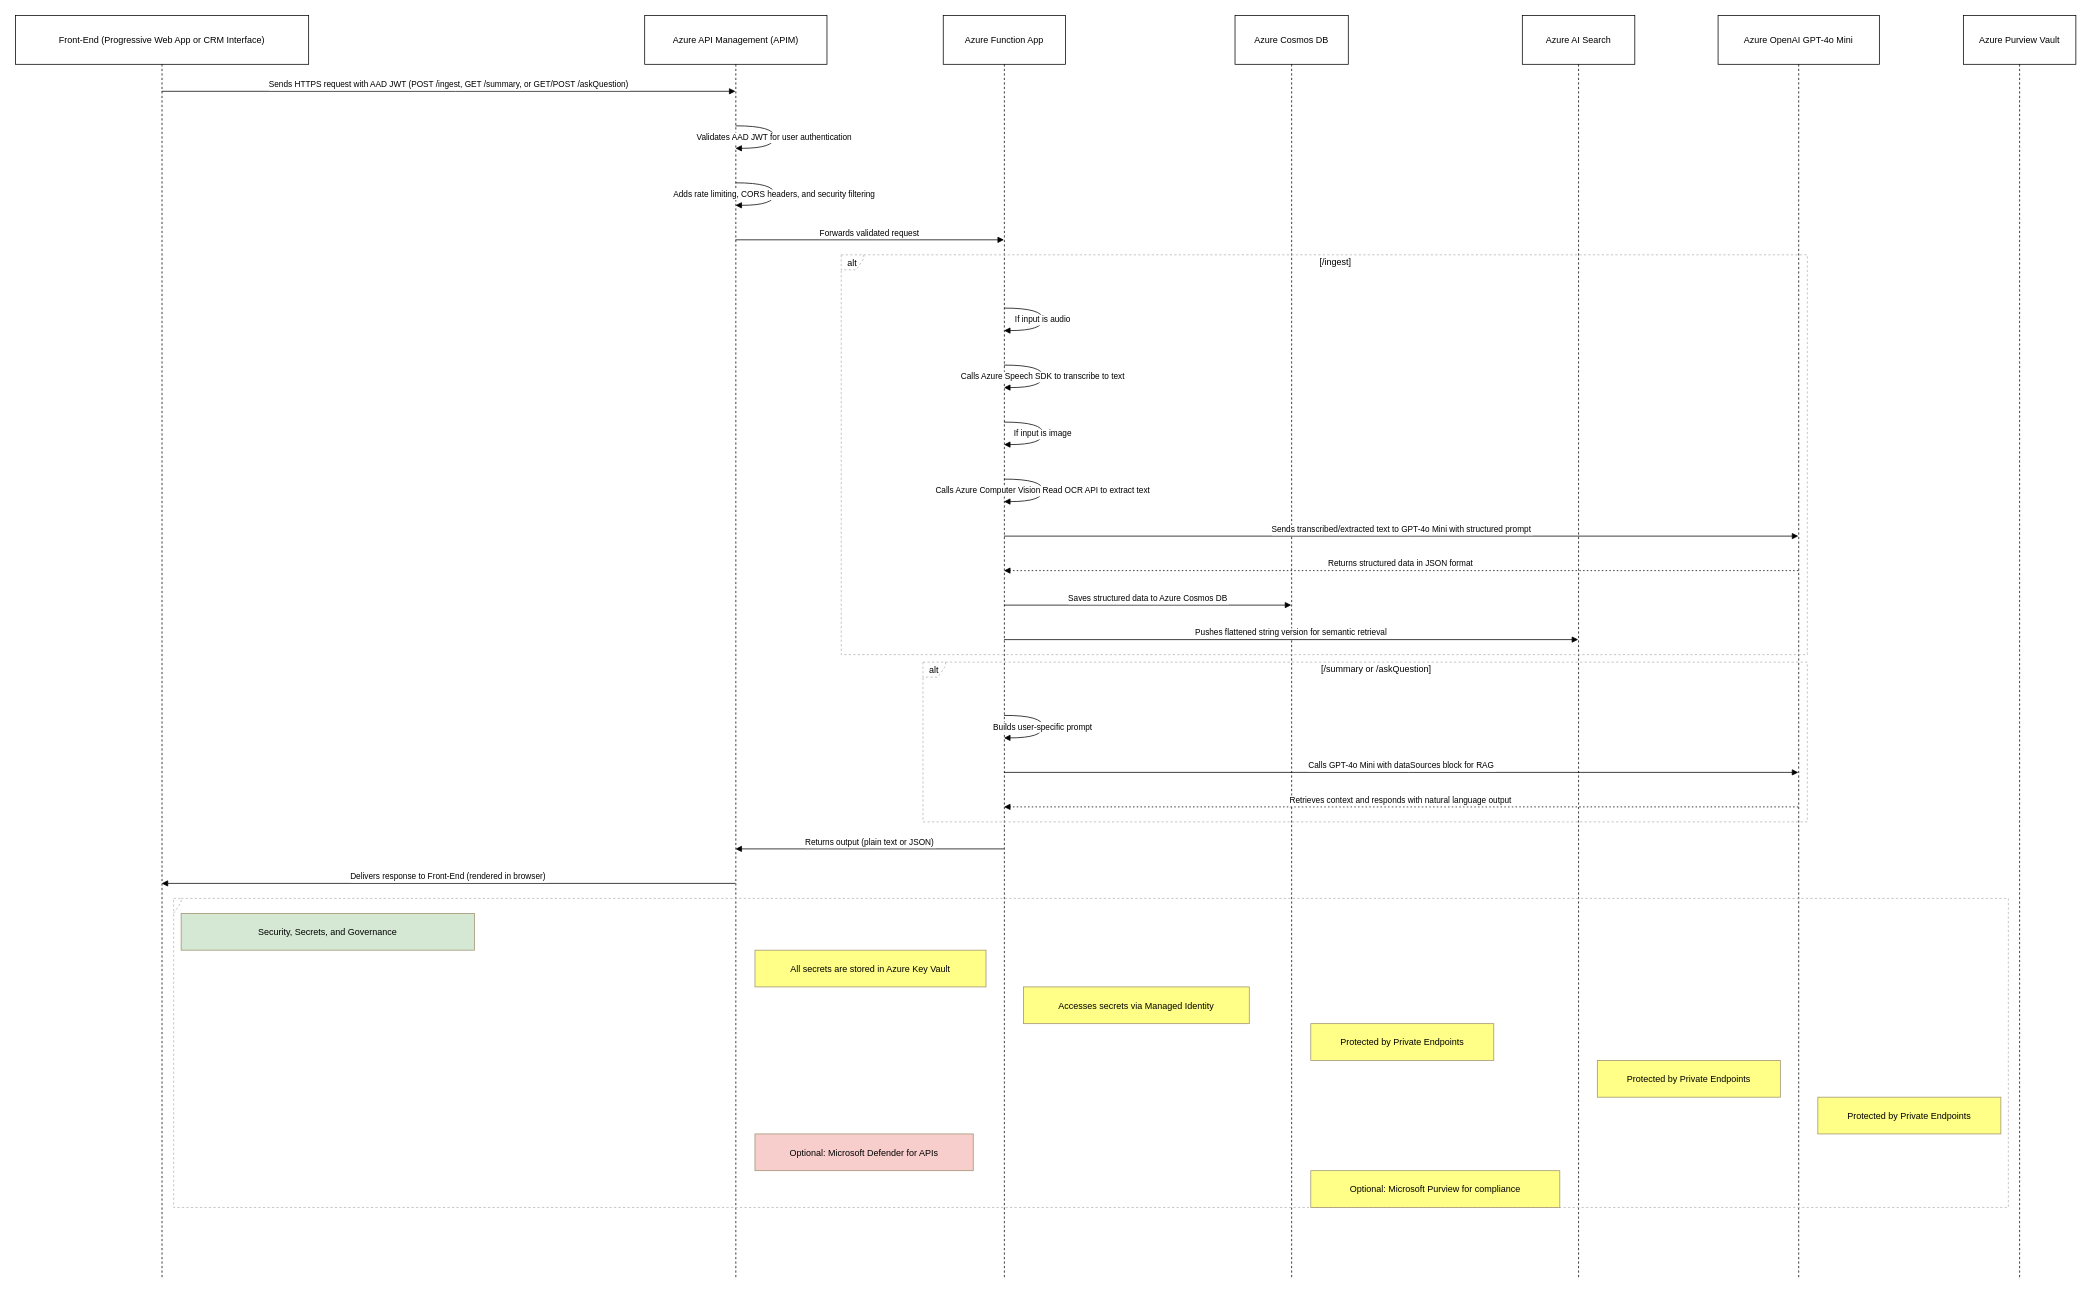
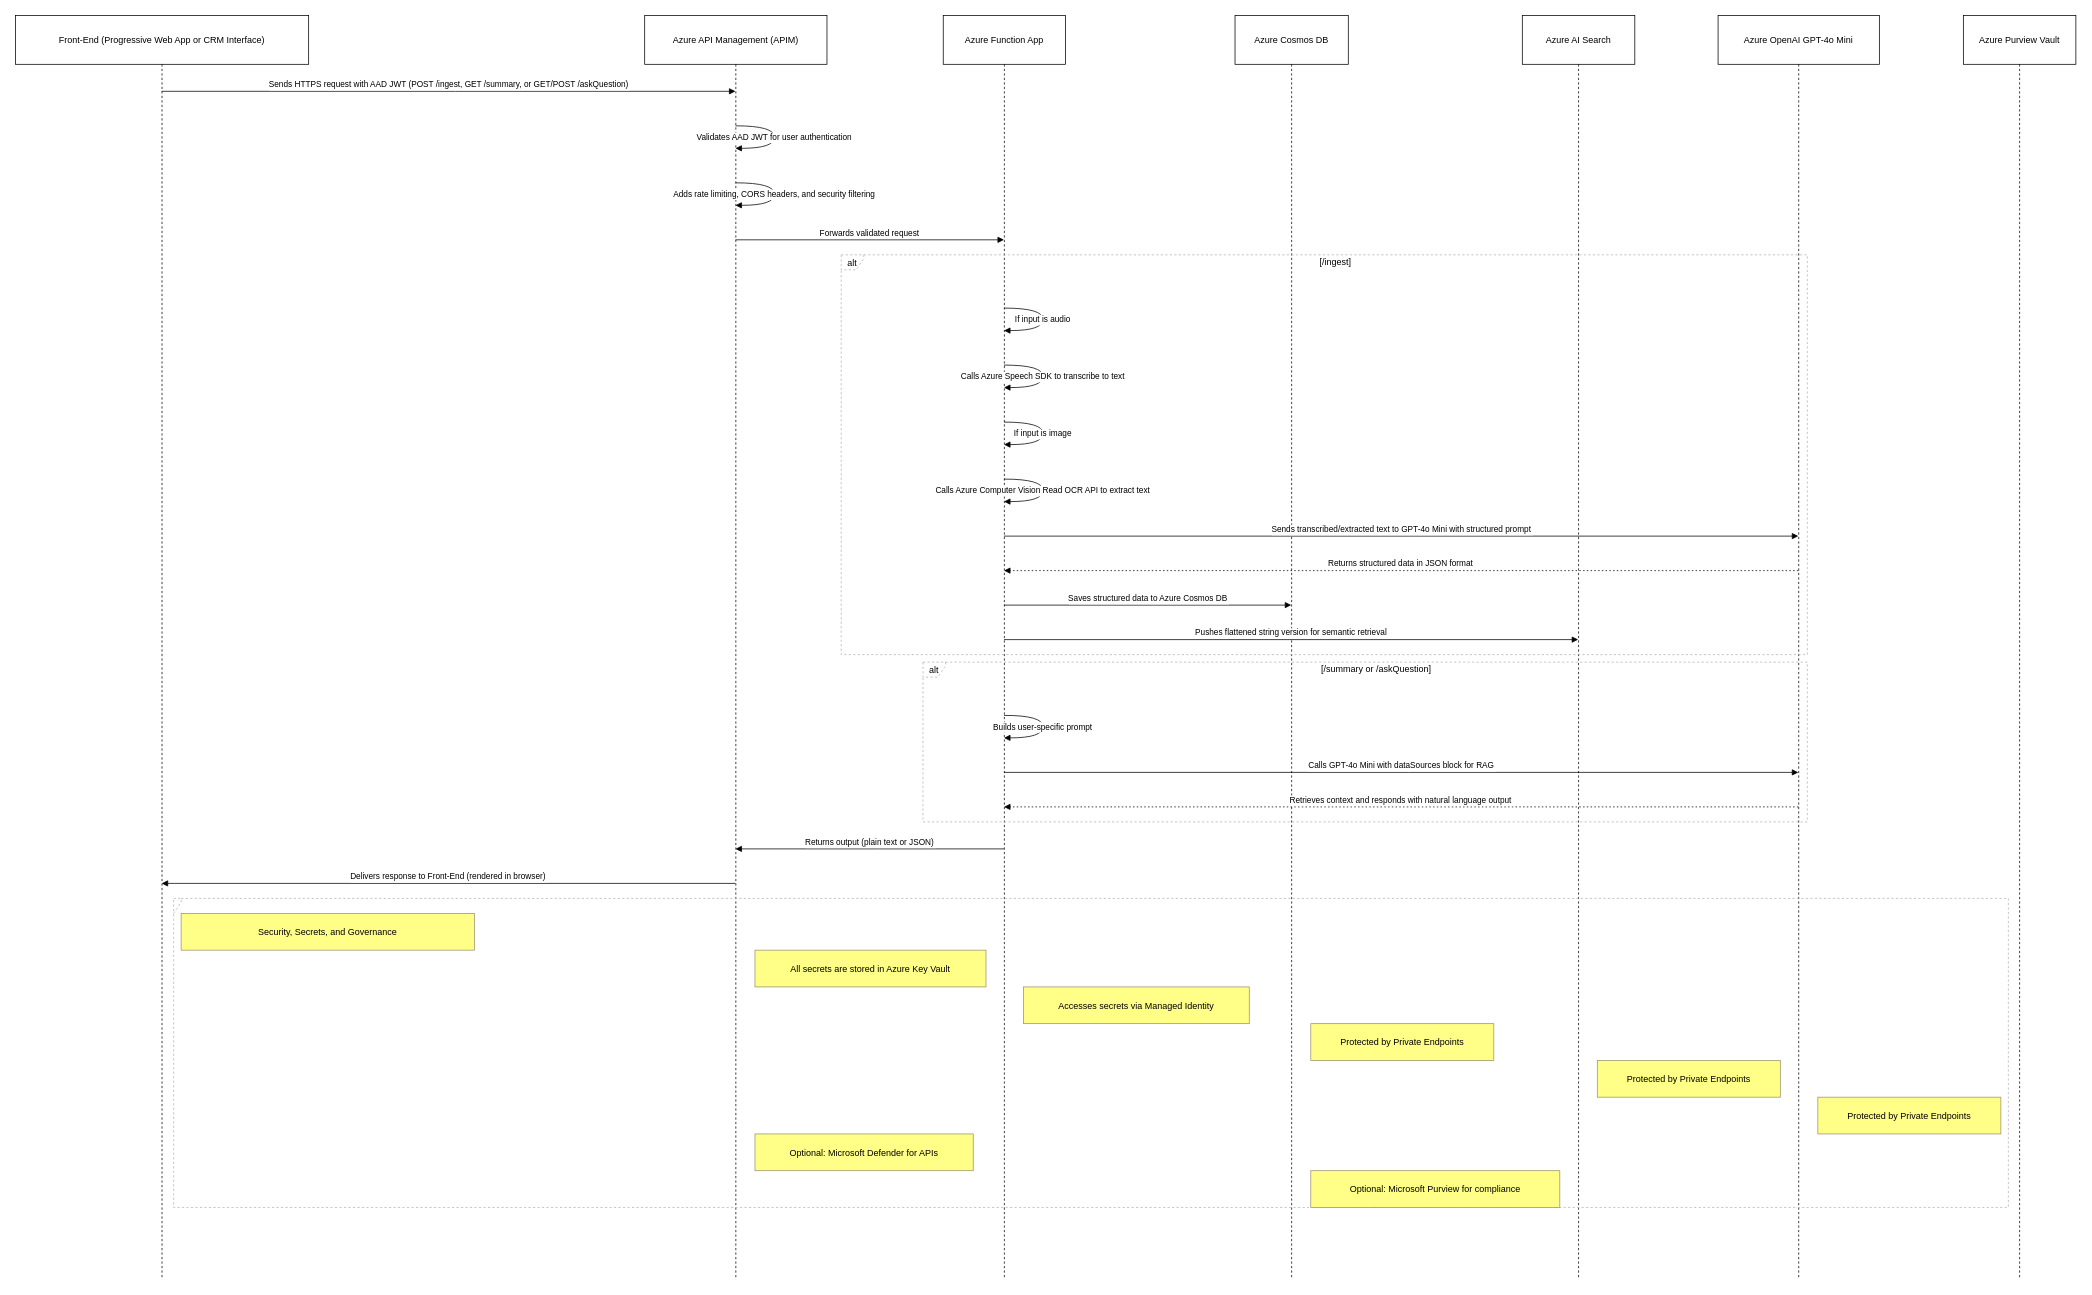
  <mxCell id="0" />
  <mxCell id="1" parent="0" />
  <mxCell id="2" value="Front-End (Progressive Web App or CRM Interface)" style="shape=umlLifeline;perimeter=lifelinePerimeter;whiteSpace=wrap;container=1;dropTarget=0;collapsible=0;recursiveResize=0;outlineConnect=0;portConstraint=eastwest;newEdgeStyle={&quot;edgeStyle&quot;:&quot;elbowEdgeStyle&quot;,&quot;elbow&quot;:&quot;vertical&quot;,&quot;curved&quot;:0,&quot;rounded&quot;:0};size=65;" vertex="1" parent="1"><mxGeometry width="391" height="1684" as="geometry" x="20" y="20" /></mxCell>
  <mxCell id="3" value="Azure API Management (APIM)" style="shape=umlLifeline;perimeter=lifelinePerimeter;whiteSpace=wrap;container=1;dropTarget=0;collapsible=0;recursiveResize=0;outlineConnect=0;portConstraint=eastwest;newEdgeStyle={&quot;edgeStyle&quot;:&quot;elbowEdgeStyle&quot;,&quot;elbow&quot;:&quot;vertical&quot;,&quot;curved&quot;:0,&quot;rounded&quot;:0};size=65;" vertex="1" parent="1"><mxGeometry x="859" width="243" height="1684" as="geometry" y="20" /></mxCell>
  <mxCell id="4" value="Azure Function App" style="shape=umlLifeline;perimeter=lifelinePerimeter;whiteSpace=wrap;container=1;dropTarget=0;collapsible=0;recursiveResize=0;outlineConnect=0;portConstraint=eastwest;newEdgeStyle={&quot;edgeStyle&quot;:&quot;elbowEdgeStyle&quot;,&quot;elbow&quot;:&quot;vertical&quot;,&quot;curved&quot;:0,&quot;rounded&quot;:0};size=65;" vertex="1" parent="1"><mxGeometry x="1257" width="163" height="1684" as="geometry" y="20" /></mxCell>
  <mxCell id="5" value="Azure Cosmos DB" style="shape=umlLifeline;perimeter=lifelinePerimeter;whiteSpace=wrap;container=1;dropTarget=0;collapsible=0;recursiveResize=0;outlineConnect=0;portConstraint=eastwest;newEdgeStyle={&quot;edgeStyle&quot;:&quot;elbowEdgeStyle&quot;,&quot;elbow&quot;:&quot;vertical&quot;,&quot;curved&quot;:0,&quot;rounded&quot;:0};size=65;" vertex="1" parent="1"><mxGeometry x="1646" width="151" height="1684" as="geometry" y="20" /></mxCell>
  <mxCell id="6" value="Azure AI Search" style="shape=umlLifeline;perimeter=lifelinePerimeter;whiteSpace=wrap;container=1;dropTarget=0;collapsible=0;recursiveResize=0;outlineConnect=0;portConstraint=eastwest;newEdgeStyle={&quot;edgeStyle&quot;:&quot;elbowEdgeStyle&quot;,&quot;elbow&quot;:&quot;vertical&quot;,&quot;curved&quot;:0,&quot;rounded&quot;:0};size=65;" vertex="1" parent="1"><mxGeometry x="2029" width="150" height="1684" as="geometry" y="20" /></mxCell>
  <mxCell id="7" value="Azure OpenAI GPT-4o Mini" style="shape=umlLifeline;perimeter=lifelinePerimeter;whiteSpace=wrap;container=1;dropTarget=0;collapsible=0;recursiveResize=0;outlineConnect=0;portConstraint=eastwest;newEdgeStyle={&quot;edgeStyle&quot;:&quot;elbowEdgeStyle&quot;,&quot;elbow&quot;:&quot;vertical&quot;,&quot;curved&quot;:0,&quot;rounded&quot;:0};size=65;" vertex="1" parent="1"><mxGeometry x="2290" width="215" height="1684" as="geometry" y="20" /></mxCell>
  <mxCell id="8" value="Azure Purview Vault" style="shape=umlLifeline;perimeter=lifelinePerimeter;whiteSpace=wrap;container=1;dropTarget=0;collapsible=0;recursiveResize=0;outlineConnect=0;portConstraint=eastwest;newEdgeStyle={&quot;edgeStyle&quot;:&quot;elbowEdgeStyle&quot;,&quot;elbow&quot;:&quot;vertical&quot;,&quot;curved&quot;:0,&quot;rounded&quot;:0};size=65;" vertex="1" parent="1"><mxGeometry x="2617" width="150" height="1684" as="geometry" y="20" /></mxCell>
  <mxCell id="9" value="alt" style="shape=umlFrame;dashed=1;pointerEvents=0;dropTarget=0;strokeColor=#B3B3B3;height=20;width=30" vertex="1" parent="1"><mxGeometry x="1121" y="339" width="1288" height="533" as="geometry" /></mxCell>
  <mxCell id="10" value="[/ingest]" style="text;strokeColor=none;fillColor=none;align=center;verticalAlign=middle;whiteSpace=wrap;" vertex="1" parent="9"><mxGeometry x="30" width="1258" height="20" as="geometry" /></mxCell>
  <mxCell id="11" value="alt" style="shape=umlFrame;dashed=1;pointerEvents=0;dropTarget=0;strokeColor=#B3B3B3;height=20;width=30" vertex="1" parent="1"><mxGeometry x="1230" y="882" width="1179" height="213" as="geometry" /></mxCell>
  <mxCell id="12" value="[/summary or /askQuestion]" style="text;strokeColor=none;fillColor=none;align=center;verticalAlign=middle;whiteSpace=wrap;" vertex="1" parent="11"><mxGeometry x="30" width="1149" height="20" as="geometry" /></mxCell>
  <mxCell id="13" value="" style="shape=umlFrame;dashed=1;pointerEvents=0;dropTarget=0;strokeColor=#B3B3B3;height=20;width=0" vertex="1" parent="1"><mxGeometry x="231" y="1197" width="2446" height="412" as="geometry" /></mxCell>
  <mxCell id="14" value="" style="text;strokeColor=none;fillColor=none;align=center;verticalAlign=middle;whiteSpace=wrap;" vertex="1" parent="13"><mxGeometry width="2446" height="20" as="geometry" /></mxCell>
  <mxCell id="15" value="Sends HTTPS request with AAD JWT (POST /ingest, GET /summary, or GET/POST /askQuestion)" style="verticalAlign=bottom;edgeStyle=elbowEdgeStyle;elbow=vertical;curved=0;rounded=0;endArrow=block;" edge="1" parent="1" source="2" target="3"><mxGeometry relative="1" as="geometry"><Array as="points"><mxPoint x="607" y="121" /></Array></mxGeometry></mxCell>
  <mxCell id="16" value="Validates AAD JWT for user authentication" style="curved=1;endArrow=block;" edge="1" parent="1" source="3" target="3"><mxGeometry relative="1" as="geometry"><Array as="points"><mxPoint x="1032" y="167" /><mxPoint x="1032" y="197" /></Array></mxGeometry></mxCell>
  <mxCell id="17" value="Adds rate limiting, CORS headers, and security filtering" style="curved=1;endArrow=block;" edge="1" parent="1" source="3" target="3"><mxGeometry relative="1" as="geometry"><Array as="points"><mxPoint x="1032" y="243" /><mxPoint x="1032" y="273" /></Array></mxGeometry></mxCell>
  <mxCell id="18" value="Forwards validated request" style="verticalAlign=bottom;edgeStyle=elbowEdgeStyle;elbow=vertical;curved=0;rounded=0;endArrow=block;" edge="1" parent="1" source="3" target="4"><mxGeometry relative="1" as="geometry"><Array as="points"><mxPoint x="1168" y="319" /></Array></mxGeometry></mxCell>
  <mxCell id="19" value="If input is audio" style="curved=1;endArrow=block;" edge="1" parent="1" source="4" target="4"><mxGeometry relative="1" as="geometry"><Array as="points"><mxPoint x="1390" y="410" /><mxPoint x="1390" y="440" /></Array></mxGeometry></mxCell>
  <mxCell id="20" value="Calls Azure Speech SDK to transcribe to text" style="curved=1;endArrow=block;" edge="1" parent="1" source="4" target="4"><mxGeometry relative="1" as="geometry"><Array as="points"><mxPoint x="1390" y="486" /><mxPoint x="1390" y="516" /></Array></mxGeometry></mxCell>
  <mxCell id="21" value="If input is image" style="curved=1;endArrow=block;" edge="1" parent="1" source="4" target="4"><mxGeometry relative="1" as="geometry"><Array as="points"><mxPoint x="1390" y="562" /><mxPoint x="1390" y="592" /></Array></mxGeometry></mxCell>
  <mxCell id="22" value="Calls Azure Computer Vision Read OCR API to extract text" style="curved=1;endArrow=block;" edge="1" parent="1" source="4" target="4"><mxGeometry relative="1" as="geometry"><Array as="points"><mxPoint x="1390" y="638" /><mxPoint x="1390" y="668" /></Array></mxGeometry></mxCell>
  <mxCell id="23" value="Sends transcribed/extracted text to GPT-4o Mini with structured prompt" style="verticalAlign=bottom;edgeStyle=elbowEdgeStyle;elbow=vertical;curved=0;rounded=0;endArrow=block;" edge="1" parent="1" source="4" target="7"><mxGeometry relative="1" as="geometry"><Array as="points"><mxPoint x="1877" y="714" /></Array></mxGeometry></mxCell>
  <mxCell id="24" value="Returns structured data in JSON format" style="verticalAlign=bottom;edgeStyle=elbowEdgeStyle;elbow=vertical;curved=0;rounded=0;dashed=1;dashPattern=2 3;endArrow=block;" edge="1" parent="1" source="7" target="4"><mxGeometry relative="1" as="geometry"><Array as="points"><mxPoint x="1880" y="760" /></Array></mxGeometry></mxCell>
  <mxCell id="25" value="Saves structured data to Azure Cosmos DB" style="verticalAlign=bottom;edgeStyle=elbowEdgeStyle;elbow=vertical;curved=0;rounded=0;endArrow=block;" edge="1" parent="1" source="4" target="5"><mxGeometry relative="1" as="geometry"><Array as="points"><mxPoint x="1539" y="806" /></Array></mxGeometry></mxCell>
  <mxCell id="26" value="Pushes flattened string version for semantic retrieval" style="verticalAlign=bottom;edgeStyle=elbowEdgeStyle;elbow=vertical;curved=0;rounded=0;endArrow=block;" edge="1" parent="1" source="4" target="6"><mxGeometry relative="1" as="geometry"><Array as="points"><mxPoint x="1730" y="852" /></Array></mxGeometry></mxCell>
  <mxCell id="27" value="Builds user-specific prompt" style="curved=1;endArrow=block;" edge="1" parent="1" source="4" target="4"><mxGeometry relative="1" as="geometry"><Array as="points"><mxPoint x="1390" y="953" /><mxPoint x="1390" y="983" /></Array></mxGeometry></mxCell>
  <mxCell id="28" value="Calls GPT-4o Mini with dataSources block for RAG" style="verticalAlign=bottom;edgeStyle=elbowEdgeStyle;elbow=vertical;curved=0;rounded=0;endArrow=block;" edge="1" parent="1" source="4" target="7"><mxGeometry relative="1" as="geometry"><Array as="points"><mxPoint x="1877" y="1029" /></Array></mxGeometry></mxCell>
  <mxCell id="29" value="Retrieves context and responds with natural language output" style="verticalAlign=bottom;edgeStyle=elbowEdgeStyle;elbow=vertical;curved=0;rounded=0;dashed=1;dashPattern=2 3;endArrow=block;" edge="1" parent="1" source="7" target="4"><mxGeometry relative="1" as="geometry"><Array as="points"><mxPoint x="1880" y="1075" /></Array></mxGeometry></mxCell>
  <mxCell id="30" value="Returns output (plain text or JSON)" style="verticalAlign=bottom;edgeStyle=elbowEdgeStyle;elbow=vertical;curved=0;rounded=0;endArrow=block;" edge="1" parent="1" source="4" target="3"><mxGeometry relative="1" as="geometry"><Array as="points"><mxPoint x="1171" y="1131" /></Array></mxGeometry></mxCell>
  <mxCell id="31" value="Delivers response to Front-End (rendered in browser)" style="verticalAlign=bottom;edgeStyle=elbowEdgeStyle;elbow=vertical;curved=0;rounded=0;endArrow=block;" edge="1" parent="1" source="3" target="2"><mxGeometry relative="1" as="geometry"><Array as="points"><mxPoint x="610" y="1177" /></Array></mxGeometry></mxCell>
- <mxCell id="32" value="Security, Secrets, and Governance" style="fillColor=#d5e8d4;strokeColor=#9E916F;" vertex="1" parent="1"><mxGeometry x="241" y="1217" width="391" height="49" as="geometry" /></mxCell>
+ <mxCell id="32" value="Security, Secrets, and Governance" style="fillColor=#ffff88;strokeColor=#9E916F;" vertex="1" parent="1"><mxGeometry x="241" y="1217" width="391" height="49" as="geometry" /></mxCell>
  <mxCell id="33" value="All secrets are stored in Azure Key Vault" style="fillColor=#ffff88;strokeColor=#9E916F;" vertex="1" parent="1"><mxGeometry x="1006" y="1266" width="308" height="49" as="geometry" /></mxCell>
  <mxCell id="34" value="Accesses secrets via Managed Identity" style="fillColor=#ffff88;strokeColor=#9E916F;" vertex="1" parent="1"><mxGeometry x="1364" y="1315" width="301" height="49" as="geometry" /></mxCell>
  <mxCell id="35" value="Protected by Private Endpoints" style="fillColor=#ffff88;strokeColor=#9E916F;" vertex="1" parent="1"><mxGeometry x="1747" y="1364" width="244" height="49" as="geometry" /></mxCell>
  <mxCell id="36" value="Protected by Private Endpoints" style="fillColor=#ffff88;strokeColor=#9E916F;" vertex="1" parent="1"><mxGeometry x="2129" y="1413" width="244" height="49" as="geometry" /></mxCell>
  <mxCell id="37" value="Protected by Private Endpoints" style="fillColor=#ffff88;strokeColor=#9E916F;" vertex="1" parent="1"><mxGeometry x="2423" y="1462" width="244" height="49" as="geometry" /></mxCell>
- <mxCell id="38" value="Optional: Microsoft Defender for APIs" style="fillColor=#f8cecc;strokeColor=#9E916F;" vertex="1" parent="1"><mxGeometry x="1006" y="1511" width="291" height="49" as="geometry" /></mxCell>
+ <mxCell id="38" value="Optional: Microsoft Defender for APIs" style="fillColor=#ffff88;strokeColor=#9E916F;" vertex="1" parent="1"><mxGeometry x="1006" y="1511" width="291" height="49" as="geometry" /></mxCell>
  <mxCell id="39" value="Optional: Microsoft Purview for compliance" style="fillColor=#ffff88;strokeColor=#9E916F;" vertex="1" parent="1"><mxGeometry x="1747" y="1560" width="332" height="49" as="geometry" /></mxCell>
